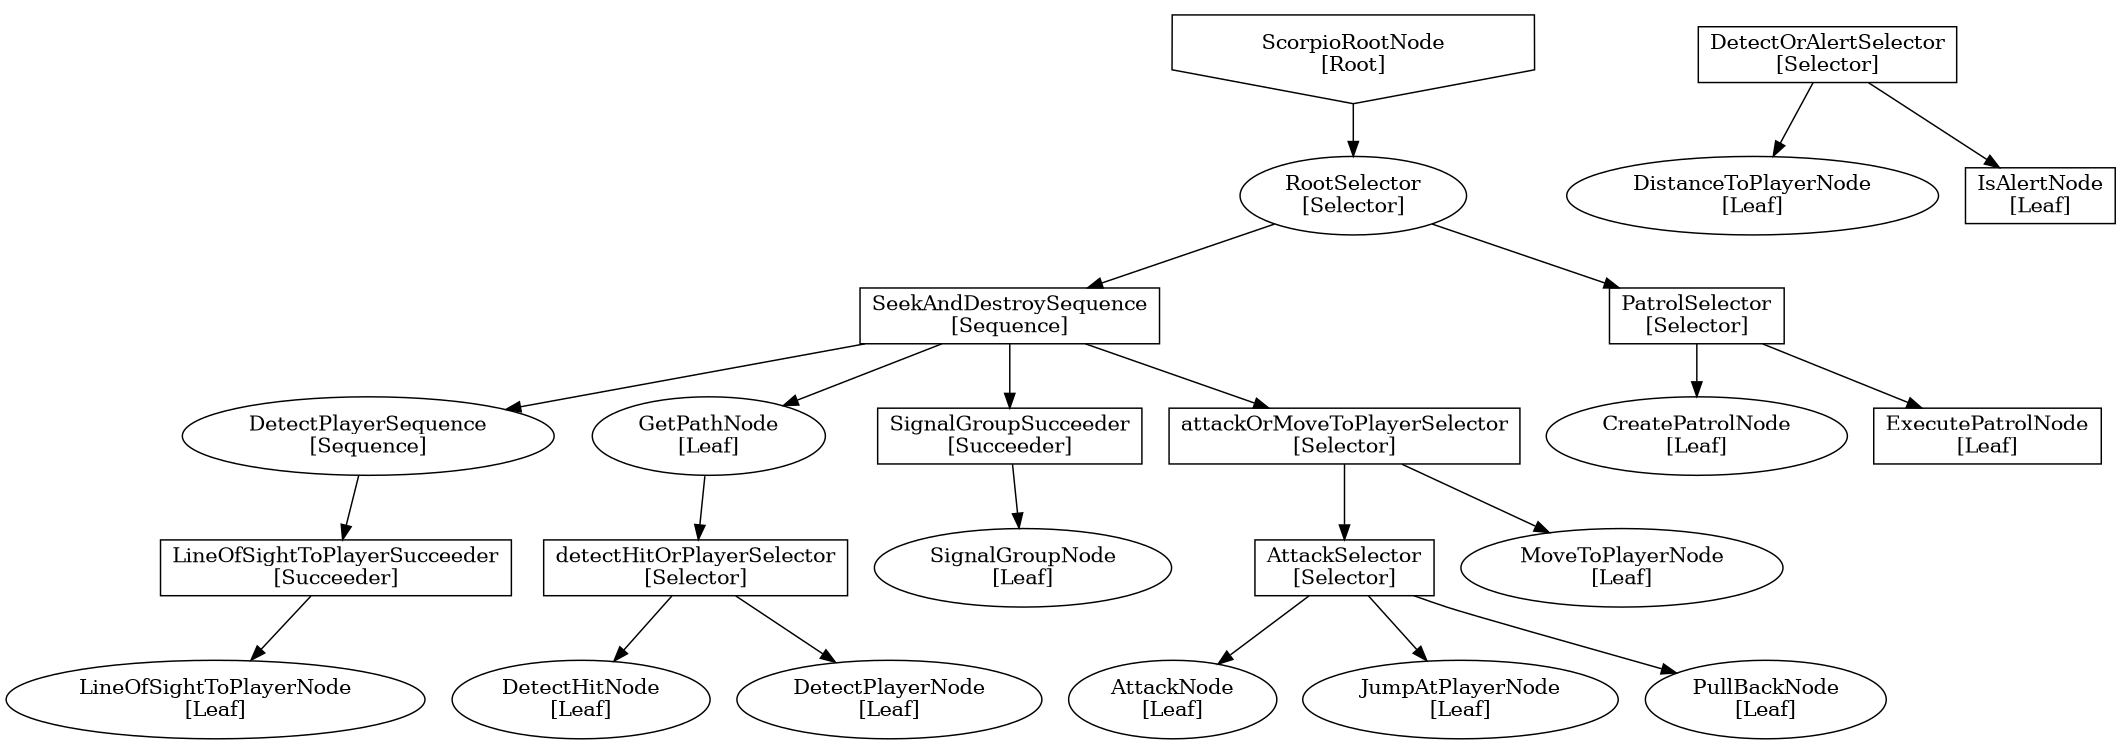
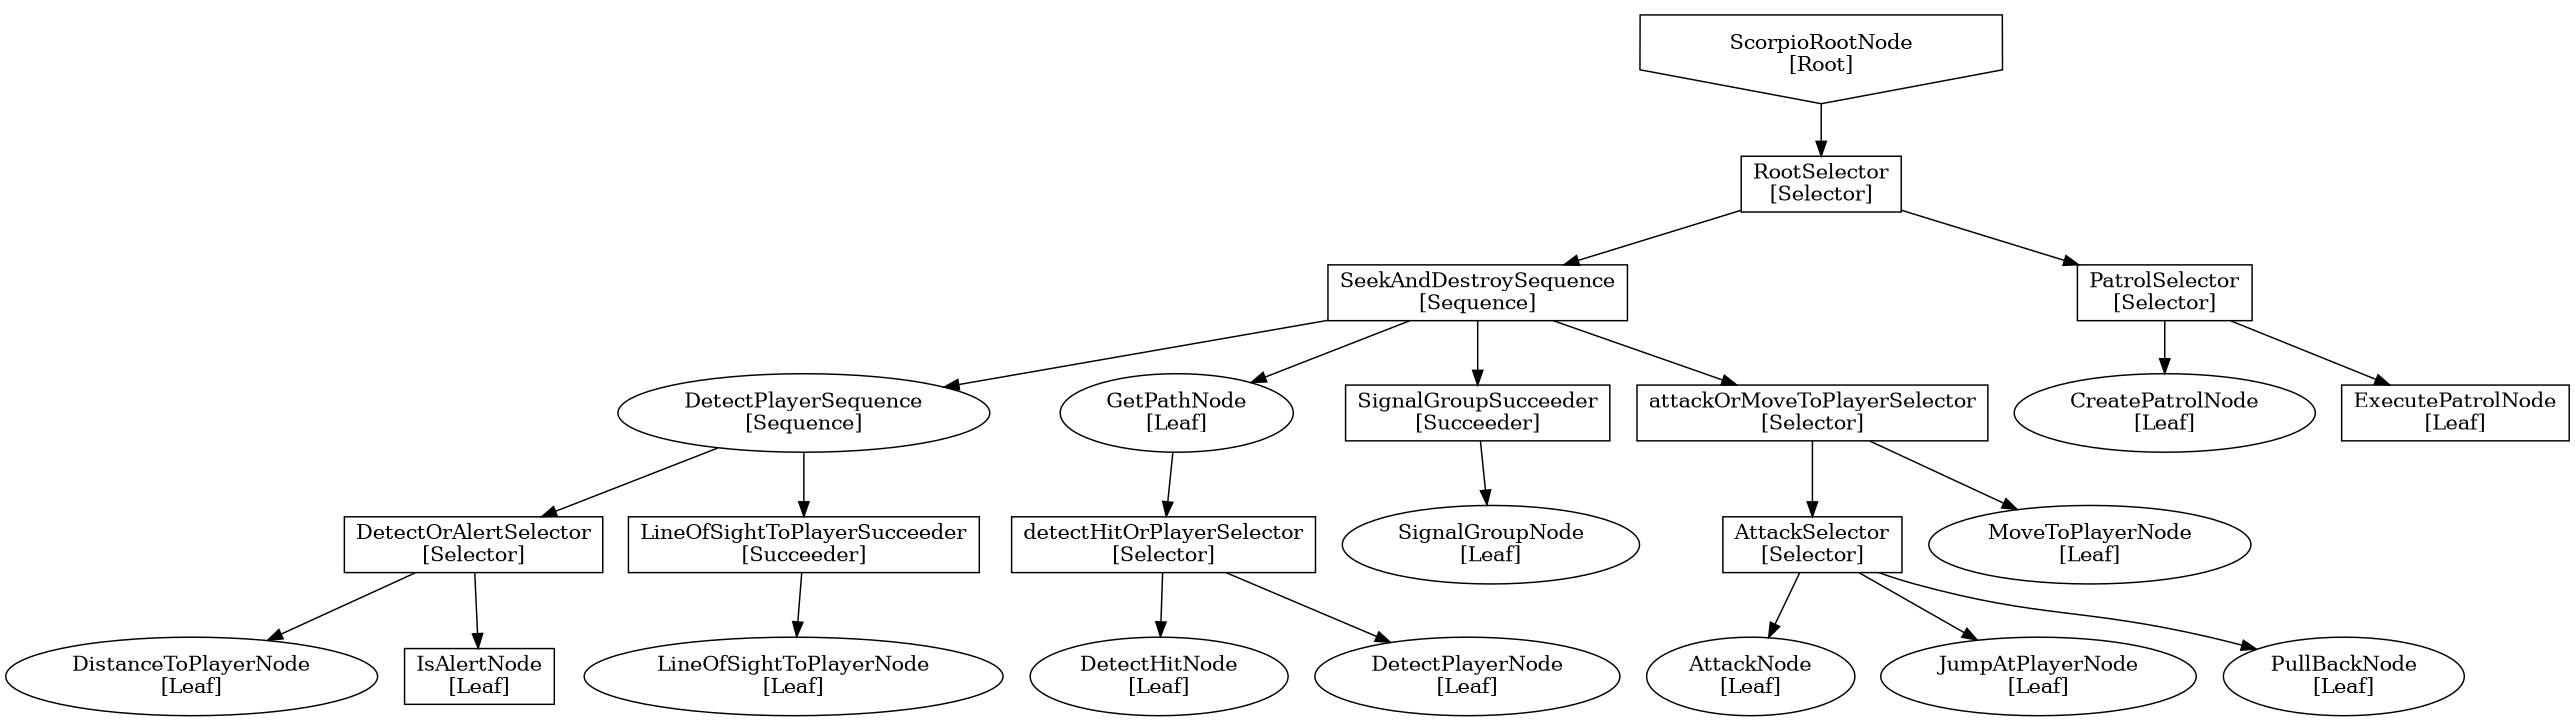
  digraph {
    n1 [label="ScorpioRootNode\n[Root]" shape=invhouse]
-   n2 [label="RootSelector\n[Selector]" shape=ellipse]
+   n2 [label="RootSelector\n[Selector]" shape=box]
    n3 [label="SeekAndDestroySequence\n[Sequence]" shape=box]
    n4 [label="PatrolSelector\n[Selector]" shape=box]
    n5 [label="DetectPlayerSequence\n[Sequence]" shape=ellipse]
    n6 [label="GetPathNode\n[Leaf]"]
    n7 [label="SignalGroupSucceeder\n[Succeeder]" shape=box]
    n8 [label="attackOrMoveToPlayerSelector\n[Selector]" shape=box]
    n9 [label="CreatePatrolNode\n[Leaf]"]
    n10 [label="ExecutePatrolNode\n[Leaf]" shape=box]
    n11 [label="DetectOrAlertSelector\n[Selector]" shape=box]
    n12 [label="LineOfSightToPlayerSucceeder\n[Succeeder]" shape=box]
    n13 [label="detectHitOrPlayerSelector\n[Selector]" shape=box]
    n14 [label="SignalGroupNode\n[Leaf]"]
    n15 [label="AttackSelector\n[Selector]" shape=box]
    n16 [label="MoveToPlayerNode\n[Leaf]"]
    n17 [label="DistanceToPlayerNode\n[Leaf]"]
    n18 [label="IsAlertNode\n[Leaf]" shape=box]
    n19 [label="LineOfSightToPlayerNode\n[Leaf]"]
    n20 [label="DetectHitNode\n[Leaf]"]
    n21 [label="DetectPlayerNode\n[Leaf]"]
    n22 [label="AttackNode\n[Leaf]"]
    n23 [label="JumpAtPlayerNode\n[Leaf]"]
    n24 [label="PullBackNode\n[Leaf]"]
    n1 -> n2
    n2 -> n3
    n2 -> n4
    n3 -> n5
    n3 -> n6
    n3 -> n7
    n3 -> n8
    n4 -> n9
    n4 -> n10
+   n5 -> n11
    n5 -> n12
    n6 -> n13
    n7 -> n14
    n8 -> n15
    n8 -> n16
    n11 -> n17
    n11 -> n18
    n12 -> n19
    n13 -> n20
    n13 -> n21
    n15 -> n22
    n15 -> n23
    n15 -> n24
  }
